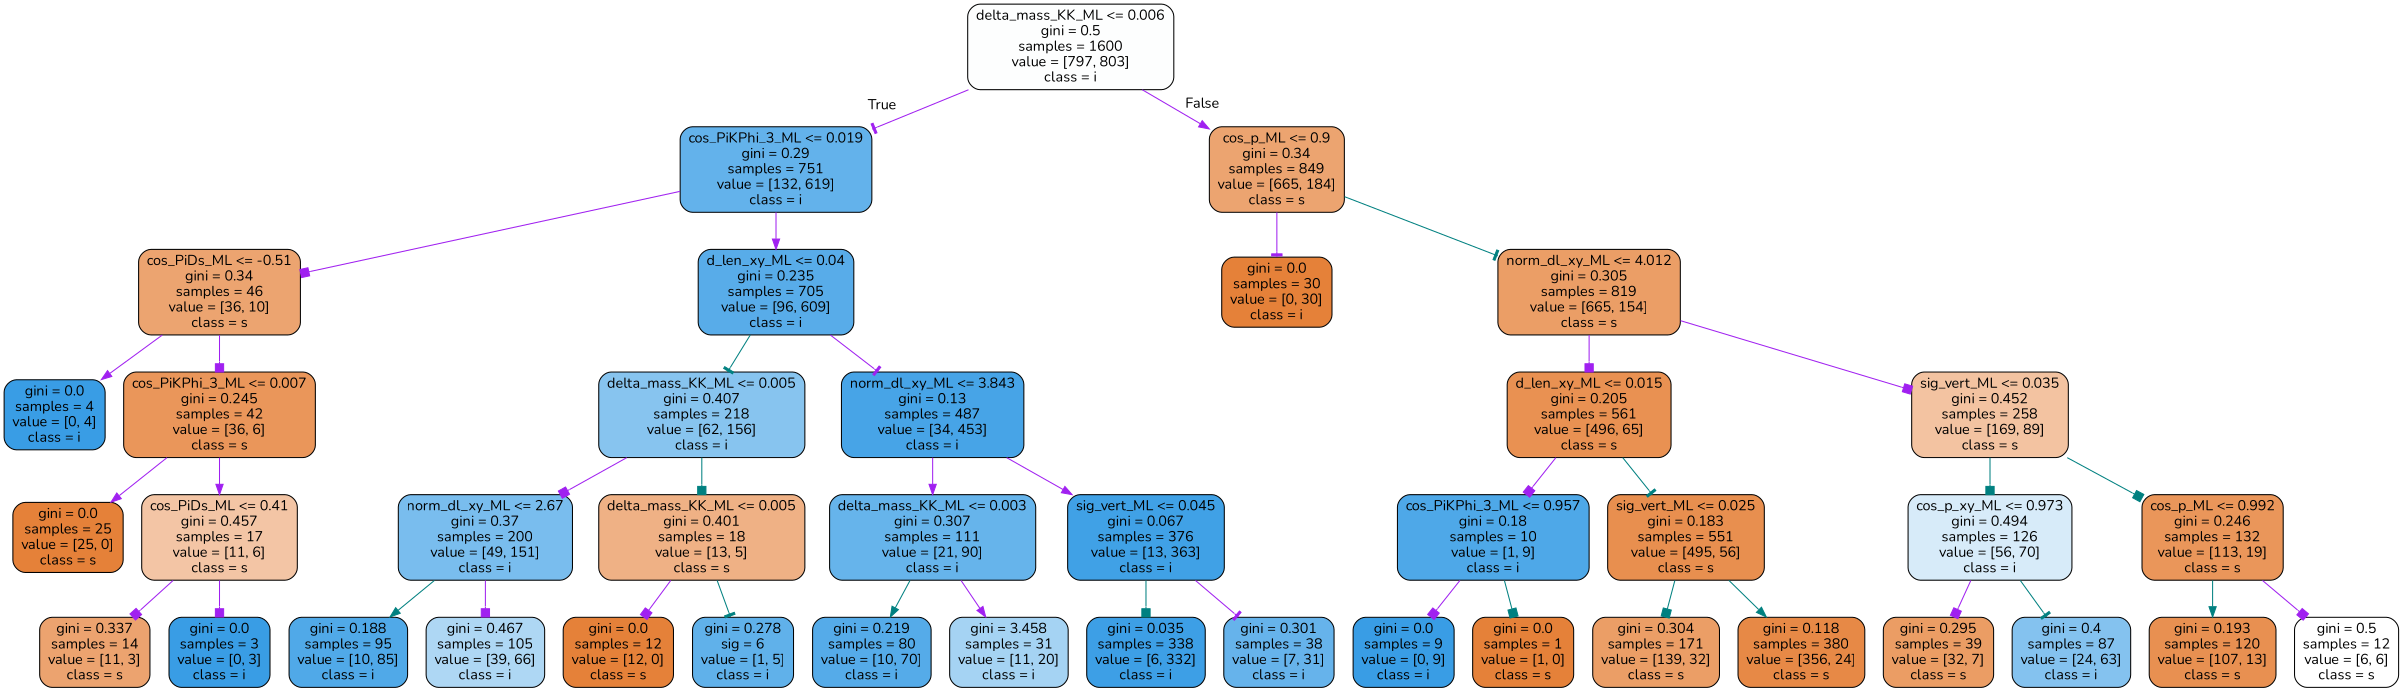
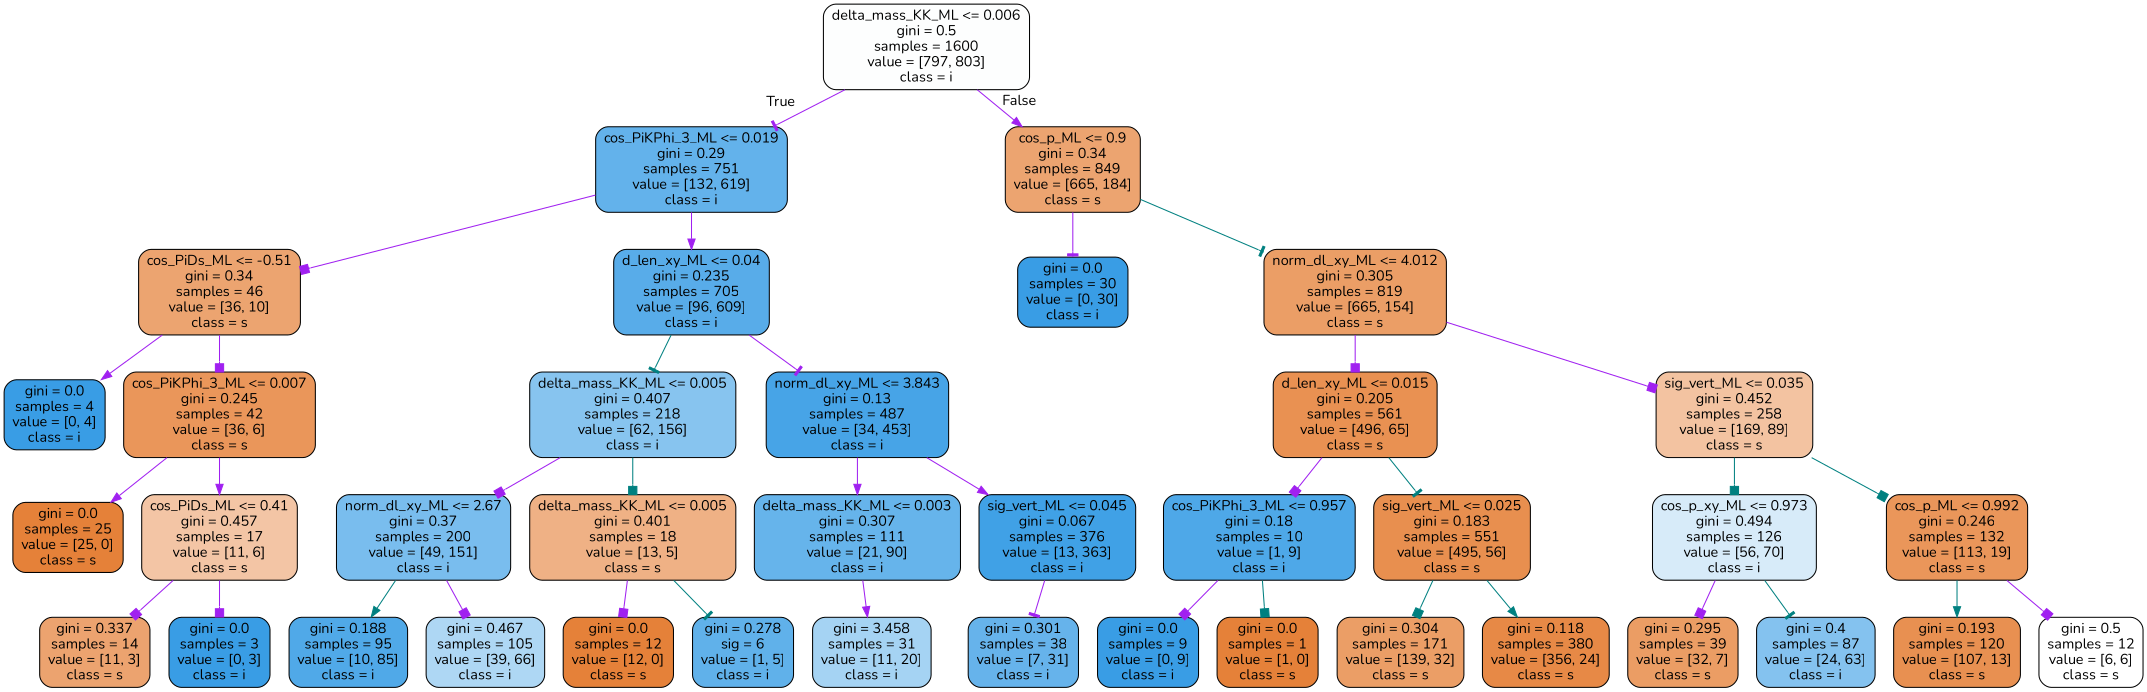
  digraph {
    fontname=Nunito
    node [color=black fillcolor="#399de5ff" fontname=Nunito shape=box style="filled, rounded"]
    edge [arrowhead=box color=purple fontname=Nunito]
    n1 [fillcolor="#399de502" label="delta_mass_KK_ML <= 0.006\ngini = 0.5\nsamples = 1600\nvalue = [797, 803]\nclass = i"]
    n2 [fillcolor="#399de5c9" label="cos_PiKPhi_3_ML <= 0.019\ngini = 0.29\nsamples = 751\nvalue = [132, 619]\nclass = i"]
    n3 [fillcolor="#e58139b8" label="cos_p_ML <= 0.9\ngini = 0.34\nsamples = 849\nvalue = [665, 184]\nclass = s"]
    n4 [fillcolor="#e58139b8" label="cos_PiDs_ML <= -0.51\ngini = 0.34\nsamples = 46\nvalue = [36, 10]\nclass = s"]
    n5 [fillcolor="#399de5d7" label="d_len_xy_ML <= 0.04\ngini = 0.235\nsamples = 705\nvalue = [96, 609]\nclass = i"]
-   n6 [fillcolor="#e58139ff" label="gini = 0.0\nsamples = 30\nvalue = [0, 30]\nclass = i"]
+   n6 [label="gini = 0.0\nsamples = 30\nvalue = [0, 30]\nclass = i"]
    n7 [fillcolor="#e58139c4" label="norm_dl_xy_ML <= 4.012\ngini = 0.305\nsamples = 819\nvalue = [665, 154]\nclass = s"]
    n8 [label="gini = 0.0\nsamples = 4\nvalue = [0, 4]\nclass = i"]
    n9 [fillcolor="#e58139d4" label="cos_PiKPhi_3_ML <= 0.007\ngini = 0.245\nsamples = 42\nvalue = [36, 6]\nclass = s"]
    n10 [fillcolor="#399de59a" label="delta_mass_KK_ML <= 0.005\ngini = 0.407\nsamples = 218\nvalue = [62, 156]\nclass = i"]
    n11 [fillcolor="#399de5ec" label="norm_dl_xy_ML <= 3.843\ngini = 0.13\nsamples = 487\nvalue = [34, 453]\nclass = i"]
    n12 [fillcolor="#e58139ff" label="gini = 0.0\nsamples = 25\nvalue = [25, 0]\nclass = s"]
    n13 [fillcolor="#e5813974" label="cos_PiDs_ML <= 0.41\ngini = 0.457\nsamples = 17\nvalue = [11, 6]\nclass = s"]
    n14 [fillcolor="#e58139b9" label="gini = 0.337\nsamples = 14\nvalue = [11, 3]\nclass = s"]
    n15 [label="gini = 0.0\nsamples = 3\nvalue = [0, 3]\nclass = i"]
    n16 [fillcolor="#399de5ac" label="norm_dl_xy_ML <= 2.67\ngini = 0.37\nsamples = 200\nvalue = [49, 151]\nclass = i"]
    n17 [fillcolor="#e581399d" label="delta_mass_KK_ML <= 0.005\ngini = 0.401\nsamples = 18\nvalue = [13, 5]\nclass = s"]
    n18 [fillcolor="#399de5c4" label="delta_mass_KK_ML <= 0.003\ngini = 0.307\nsamples = 111\nvalue = [21, 90]\nclass = i"]
    n19 [fillcolor="#399de5f6" label="sig_vert_ML <= 0.045\ngini = 0.067\nsamples = 376\nvalue = [13, 363]\nclass = i"]
    n20 [fillcolor="#399de5e1" label="gini = 0.188\nsamples = 95\nvalue = [10, 85]\nclass = i"]
    n21 [fillcolor="#399de568" label="gini = 0.467\nsamples = 105\nvalue = [39, 66]\nclass = i"]
    n22 [fillcolor="#e58139ff" label="gini = 0.0\nsamples = 12\nvalue = [12, 0]\nclass = s"]
    n23 [fillcolor="#399de5cc" label="gini = 0.278\nsig = 6\nvalue = [1, 5]\nclass = i"]
-   n24 [fillcolor="#399de5db" label="gini = 0.219\nsamples = 80\nvalue = [10, 70]\nclass = i"]
    n25 [fillcolor="#399de573" label="gini = 3.458\nsamples = 31\nvalue = [11, 20]\nclass = i"]
-   n26 [fillcolor="#399de5fa" label="gini = 0.035\nsamples = 338\nvalue = [6, 332]\nclass = i"]
    n27 [fillcolor="#399de5c5" label="gini = 0.301\nsamples = 38\nvalue = [7, 31]\nclass = i"]
    n28 [fillcolor="#e58139de" label="d_len_xy_ML <= 0.015\ngini = 0.205\nsamples = 561\nvalue = [496, 65]\nclass = s"]
    n29 [fillcolor="#e5813979" label="sig_vert_ML <= 0.035\ngini = 0.452\nsamples = 258\nvalue = [169, 89]\nclass = s"]
    n30 [fillcolor="#399de5e3" label="cos_PiKPhi_3_ML <= 0.957\ngini = 0.18\nsamples = 10\nvalue = [1, 9]\nclass = i"]
    n31 [fillcolor="#e58139e2" label="sig_vert_ML <= 0.025\ngini = 0.183\nsamples = 551\nvalue = [495, 56]\nclass = s"]
    n32 [fillcolor="#399de533" label="cos_p_xy_ML <= 0.973\ngini = 0.494\nsamples = 126\nvalue = [56, 70]\nclass = i"]
    n33 [fillcolor="#e58139d4" label="cos_p_ML <= 0.992\ngini = 0.246\nsamples = 132\nvalue = [113, 19]\nclass = s"]
    n34 [label="gini = 0.0\nsamples = 9\nvalue = [0, 9]\nclass = i"]
    n35 [fillcolor="#e58139ff" label="gini = 0.0\nsamples = 1\nvalue = [1, 0]\nclass = s"]
    n36 [fillcolor="#e58139c4" label="gini = 0.304\nsamples = 171\nvalue = [139, 32]\nclass = s"]
    n37 [fillcolor="#e58139ee" label="gini = 0.118\nsamples = 380\nvalue = [356, 24]\nclass = s"]
    n38 [fillcolor="#e58139c7" label="gini = 0.295\nsamples = 39\nvalue = [32, 7]\nclass = s"]
    n39 [fillcolor="#399de59e" label="gini = 0.4\nsamples = 87\nvalue = [24, 63]\nclass = i"]
    n40 [fillcolor="#e58139e0" label="gini = 0.193\nsamples = 120\nvalue = [107, 13]\nclass = s"]
    n41 [fillcolor="#e5813900" label="gini = 0.5\nsamples = 12\nvalue = [6, 6]\nclass = s"]
    n1 -> n2 [arrowhead=tee headlabel=True labelangle=45 labeldistance=2.5]
    n1 -> n3 [arrowhead=normal headlabel=False labelangle=-45 labeldistance=2.5]
    n2 -> n4
    n2 -> n5 [arrowhead=normal]
    n3 -> n6 [arrowhead=tee]
    n3 -> n7 [arrowhead=tee color=teal]
    n4 -> n8 [arrowhead=normal]
    n4 -> n9
    n5 -> n10 [arrowhead=tee color=teal]
    n5 -> n11 [arrowhead=tee]
    n7 -> n28
    n7 -> n29
    n9 -> n12 [arrowhead=normal]
    n9 -> n13 [arrowhead=normal]
    n10 -> n16
    n10 -> n17 [color=teal]
    n11 -> n18 [arrowhead=normal]
    n11 -> n19 [arrowhead=normal]
    n13 -> n14
    n13 -> n15
    n16 -> n20 [arrowhead=normal color=teal]
    n16 -> n21
    n17 -> n22
    n17 -> n23 [arrowhead=tee color=teal]
-   n18 -> n24 [arrowhead=normal color=teal]
    n18 -> n25 [arrowhead=normal]
-   n19 -> n26 [color=teal]
    n19 -> n27 [arrowhead=tee]
    n28 -> n30
    n28 -> n31 [arrowhead=tee color=teal]
    n29 -> n32 [color=teal]
    n29 -> n33 [color=teal]
    n30 -> n34
    n30 -> n35 [color=teal]
    n31 -> n36 [color=teal]
    n31 -> n37 [arrowhead=normal color=teal]
    n32 -> n38
    n32 -> n39 [arrowhead=tee color=teal]
    n33 -> n40 [arrowhead=normal color=teal]
    n33 -> n41
  }
